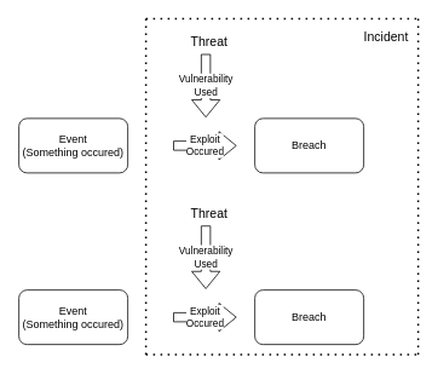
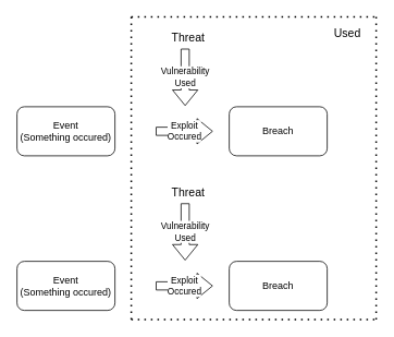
  <mxCell id="0" />
  <mxCell id="1" parent="0" />
  <mxCell id="2" value="Event&lt;br&gt;(Something occured)" style="rounded=1;whiteSpace=wrap;html=1;" vertex="1" parent="1"><mxGeometry x="20" y="130" width="120" height="60" as="geometry" /></mxCell>
  <mxCell id="3" value="Exploit&lt;br&gt;Occured" style="shape=flexArrow;endArrow=classic;html=1;rounded=0;" edge="1" parent="1"><mxGeometry width="50" height="50" relative="1" as="geometry"><mxPoint x="190" y="160" as="sourcePoint" /><mxPoint x="260" y="160" as="targetPoint" /></mxGeometry></mxCell>
  <mxCell id="4" value="Breach" style="rounded=1;whiteSpace=wrap;html=1;" vertex="1" parent="1"><mxGeometry x="280" y="130" width="120" height="60" as="geometry" /></mxCell>
  <mxCell id="5" value="Vulnerability&lt;br&gt;Used" style="shape=flexArrow;endArrow=classic;html=1;rounded=0;" edge="1" parent="1"><mxGeometry width="50" height="50" relative="1" as="geometry"><mxPoint x="226" y="59" as="sourcePoint" /><mxPoint x="226" y="129" as="targetPoint" /></mxGeometry></mxCell>
  <mxCell id="6" value="Event&lt;br&gt;(Something occured)" style="rounded=1;whiteSpace=wrap;html=1;" vertex="1" parent="1"><mxGeometry x="20" y="319" width="120" height="60" as="geometry" /></mxCell>
  <mxCell id="7" value="Exploit&lt;br&gt;Occured" style="shape=flexArrow;endArrow=classic;html=1;rounded=0;" edge="1" parent="1"><mxGeometry width="50" height="50" relative="1" as="geometry"><mxPoint x="190" y="349" as="sourcePoint" /><mxPoint x="260" y="349" as="targetPoint" /></mxGeometry></mxCell>
  <mxCell id="8" value="Breach" style="rounded=1;whiteSpace=wrap;html=1;" vertex="1" parent="1"><mxGeometry x="280" y="319" width="120" height="60" as="geometry" /></mxCell>
  <mxCell id="9" value="Vulnerability&lt;br&gt;Used" style="shape=flexArrow;endArrow=classic;html=1;rounded=0;" edge="1" parent="1"><mxGeometry width="50" height="50" relative="1" as="geometry"><mxPoint x="226" y="248" as="sourcePoint" /><mxPoint x="226" y="318" as="targetPoint" /></mxGeometry></mxCell>
  <mxCell id="10" value="" style="endArrow=none;dashed=1;html=1;dashPattern=1 3;strokeWidth=2;rounded=0;" edge="1" parent="1"><mxGeometry width="50" height="50" relative="1" as="geometry"><mxPoint x="160" y="20" as="sourcePoint" /><mxPoint x="460" y="20" as="targetPoint" /></mxGeometry></mxCell>
  <mxCell id="11" value="" style="endArrow=none;dashed=1;html=1;dashPattern=1 3;strokeWidth=2;rounded=0;" edge="1" parent="1"><mxGeometry width="50" height="50" relative="1" as="geometry"><mxPoint x="160" y="390" as="sourcePoint" /><mxPoint x="460" y="390" as="targetPoint" /></mxGeometry></mxCell>
  <mxCell id="12" value="" style="endArrow=none;dashed=1;html=1;dashPattern=1 3;strokeWidth=2;rounded=0;" edge="1" parent="1"><mxGeometry width="50" height="50" relative="1" as="geometry"><mxPoint x="460" y="390" as="sourcePoint" /><mxPoint x="460" y="20" as="targetPoint" /></mxGeometry></mxCell>
  <mxCell id="13" value="" style="endArrow=none;dashed=1;html=1;dashPattern=1 3;strokeWidth=2;rounded=0;" edge="1" parent="1"><mxGeometry width="50" height="50" relative="1" as="geometry"><mxPoint x="160" y="390" as="sourcePoint" /><mxPoint x="160" y="20" as="targetPoint" /></mxGeometry></mxCell>
- <mxCell id="14" value="&lt;font style=&quot;font-size: 14px;&quot;&gt;Incident&lt;/font&gt;" style="text;html=1;strokeColor=none;fillColor=none;align=center;verticalAlign=middle;whiteSpace=wrap;rounded=0;" vertex="1" parent="1"><mxGeometry x="390" y="20" width="70" height="40" as="geometry" /></mxCell>
+ <mxCell id="14" value="&lt;font style=&quot;font-size: 14px;&quot;&gt;Used&lt;/font&gt;" style="text;html=1;strokeColor=none;fillColor=none;align=center;verticalAlign=middle;whiteSpace=wrap;rounded=0;" vertex="1" parent="1"><mxGeometry x="390" y="20" width="70" height="40" as="geometry" /></mxCell>
  <mxCell id="15" value="Threat" style="text;html=1;strokeColor=none;fillColor=none;align=center;verticalAlign=middle;whiteSpace=wrap;rounded=0;fontSize=14;" vertex="1" parent="1"><mxGeometry x="200" y="30" width="60" height="30" as="geometry" /></mxCell>
  <mxCell id="16" value="Threat" style="text;html=1;strokeColor=none;fillColor=none;align=center;verticalAlign=middle;whiteSpace=wrap;rounded=0;fontSize=14;" vertex="1" parent="1"><mxGeometry x="200" y="220" width="60" height="30" as="geometry" /></mxCell>
